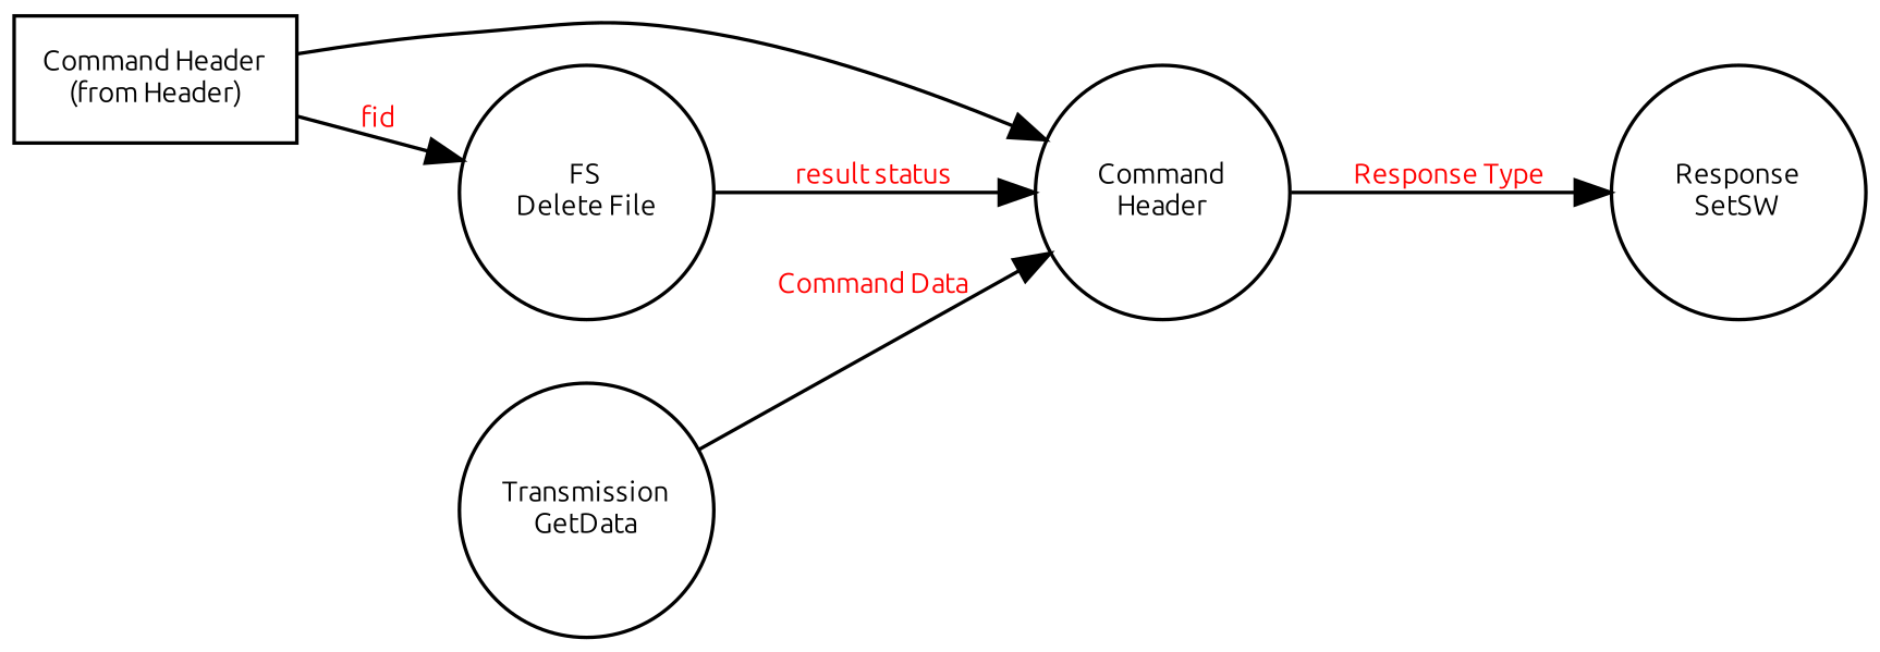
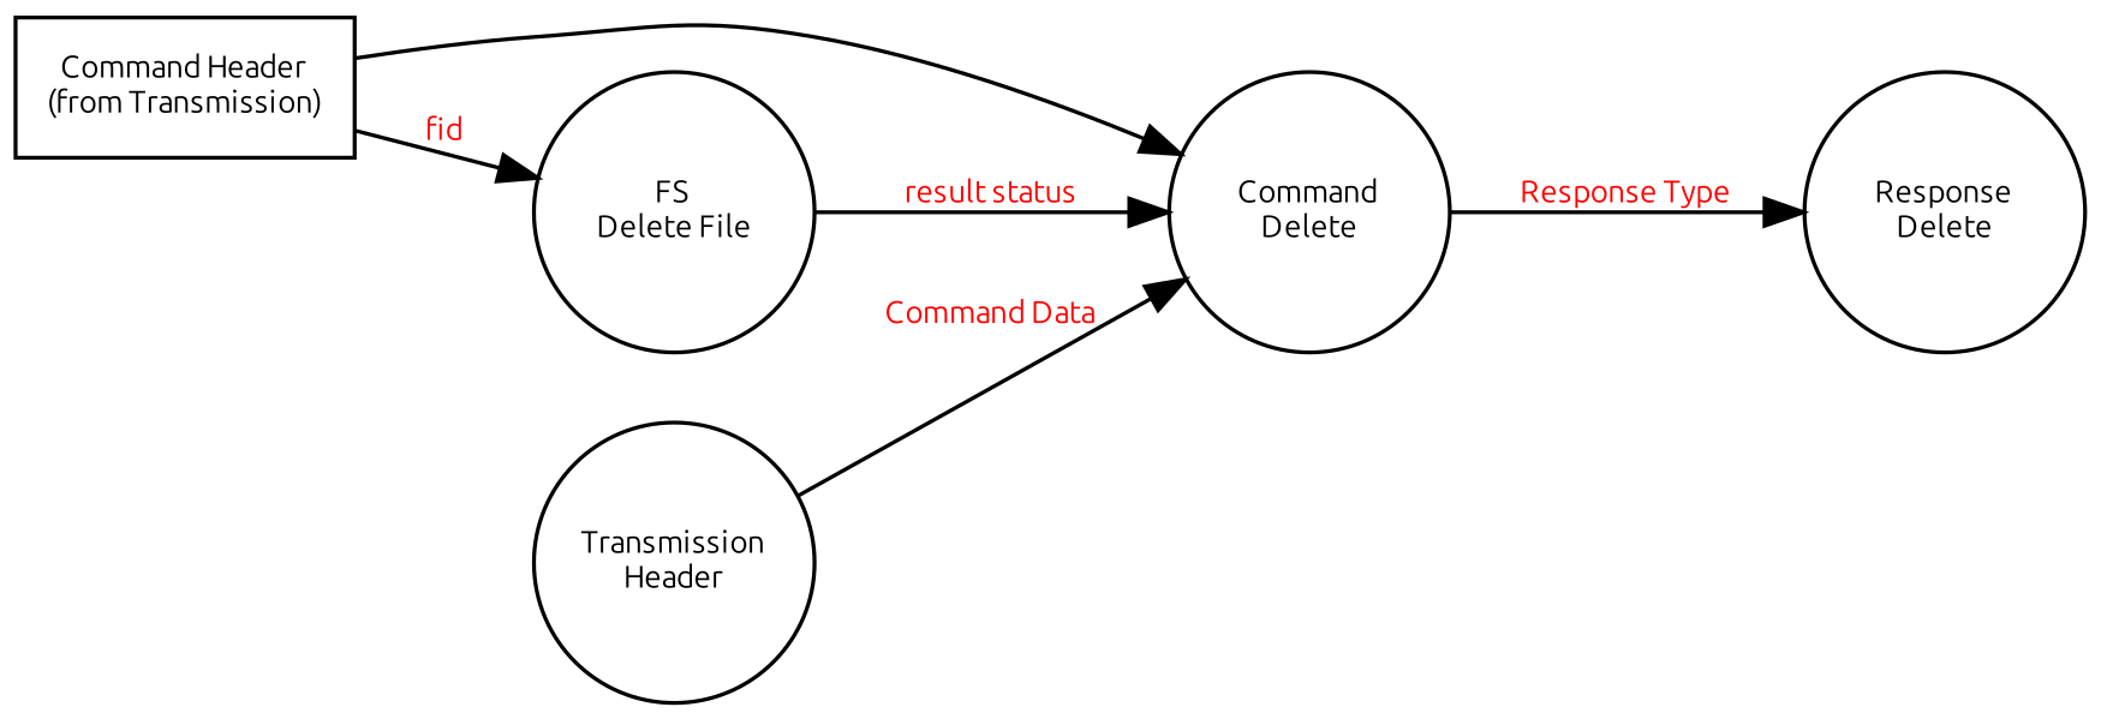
  digraph {
    fontname=Ubuntu
    rankdir=LR
    node [fontname=Ubuntu fontsize=8 shape=circle fixedsize=true]
    edge [fontcolor=Red fontname=Ubuntu fontsize=8]
-   n1 [label="Command Header\n(from Header)" shape=record fixedsize=""]
-   n2 [label="Command\nHeader" width=1]
+   n1 [label="Command Header\n(from Transmission)" shape=record fixedsize=""]
+   n2 [label="Command\nDelete" width=1]
    n3 [label="FS\nDelete File" width=1]
-   n4 [label="Response\nSetSW" width=1]
-   n5 [label="Transmission\nGetData" width=1]
+   n4 [label="Response\nDelete" width=1]
+   n5 [label="Transmission\nHeader" width=1]
    n1 -> n2
    n1 -> n3 [label=fid]
    n2 -> n4 [label="Response Type"]
    n3 -> n2 [label="result status"]
    n5 -> n2 [label="Command Data"]
  }
